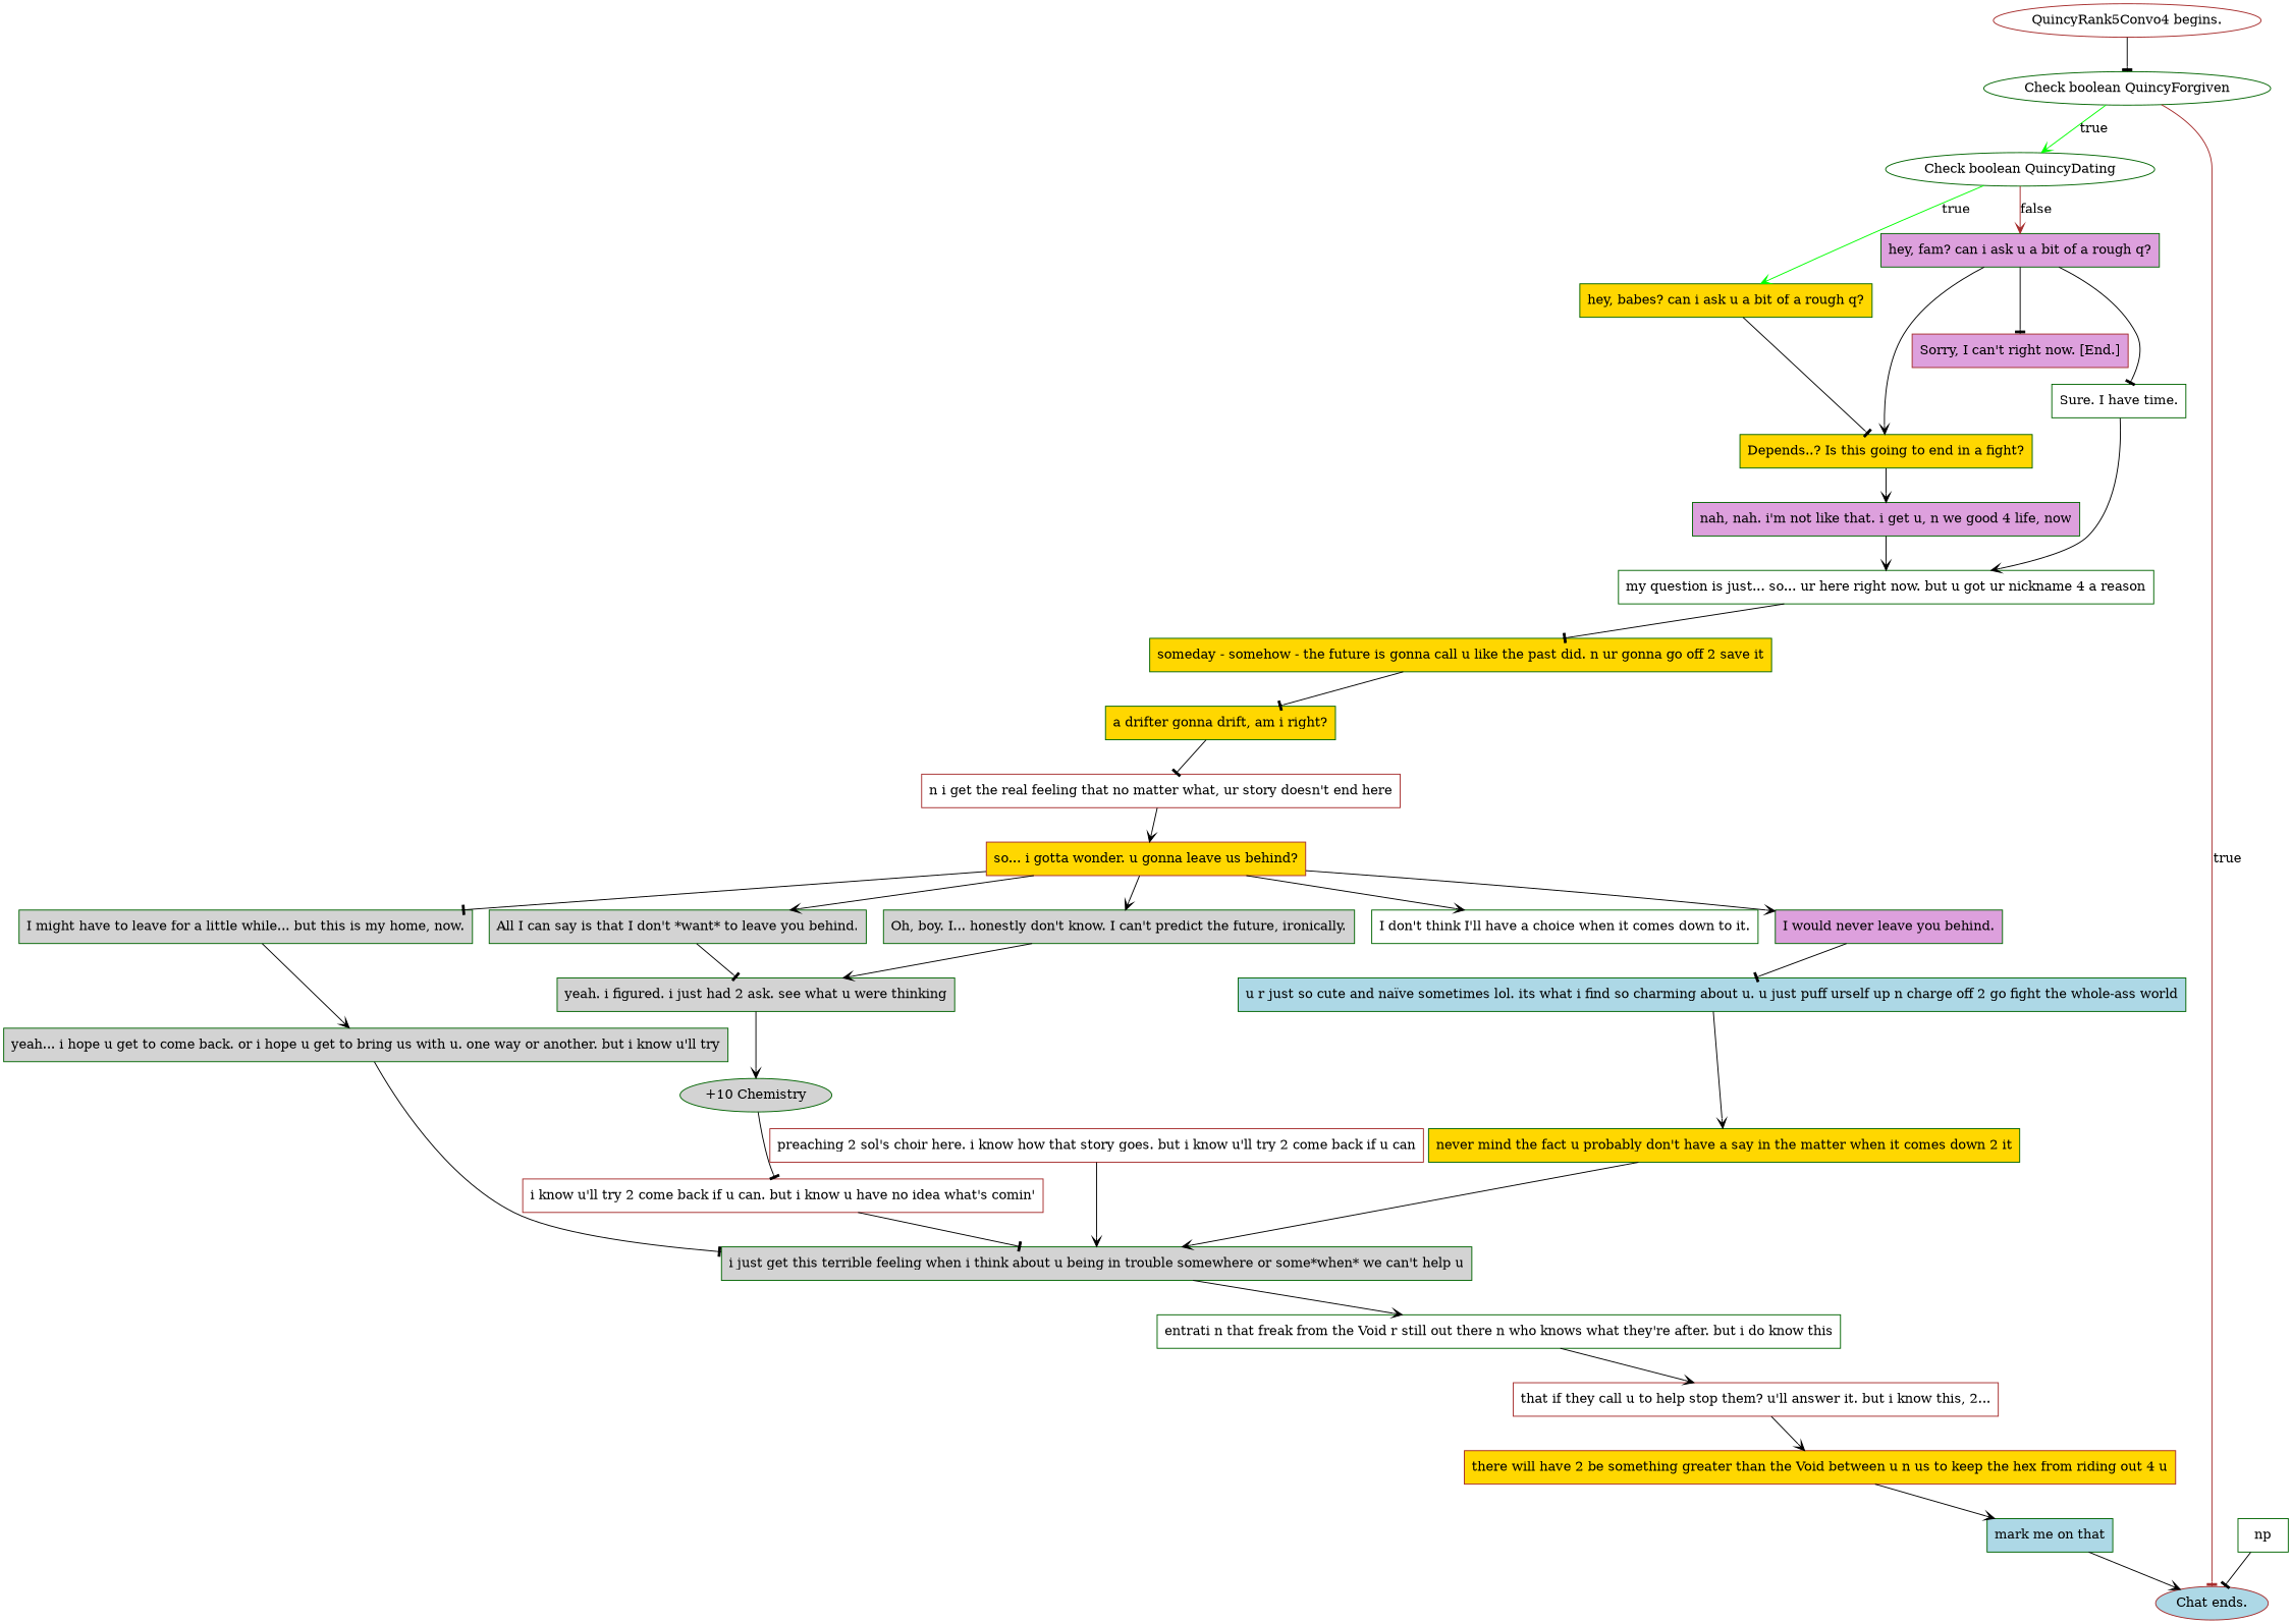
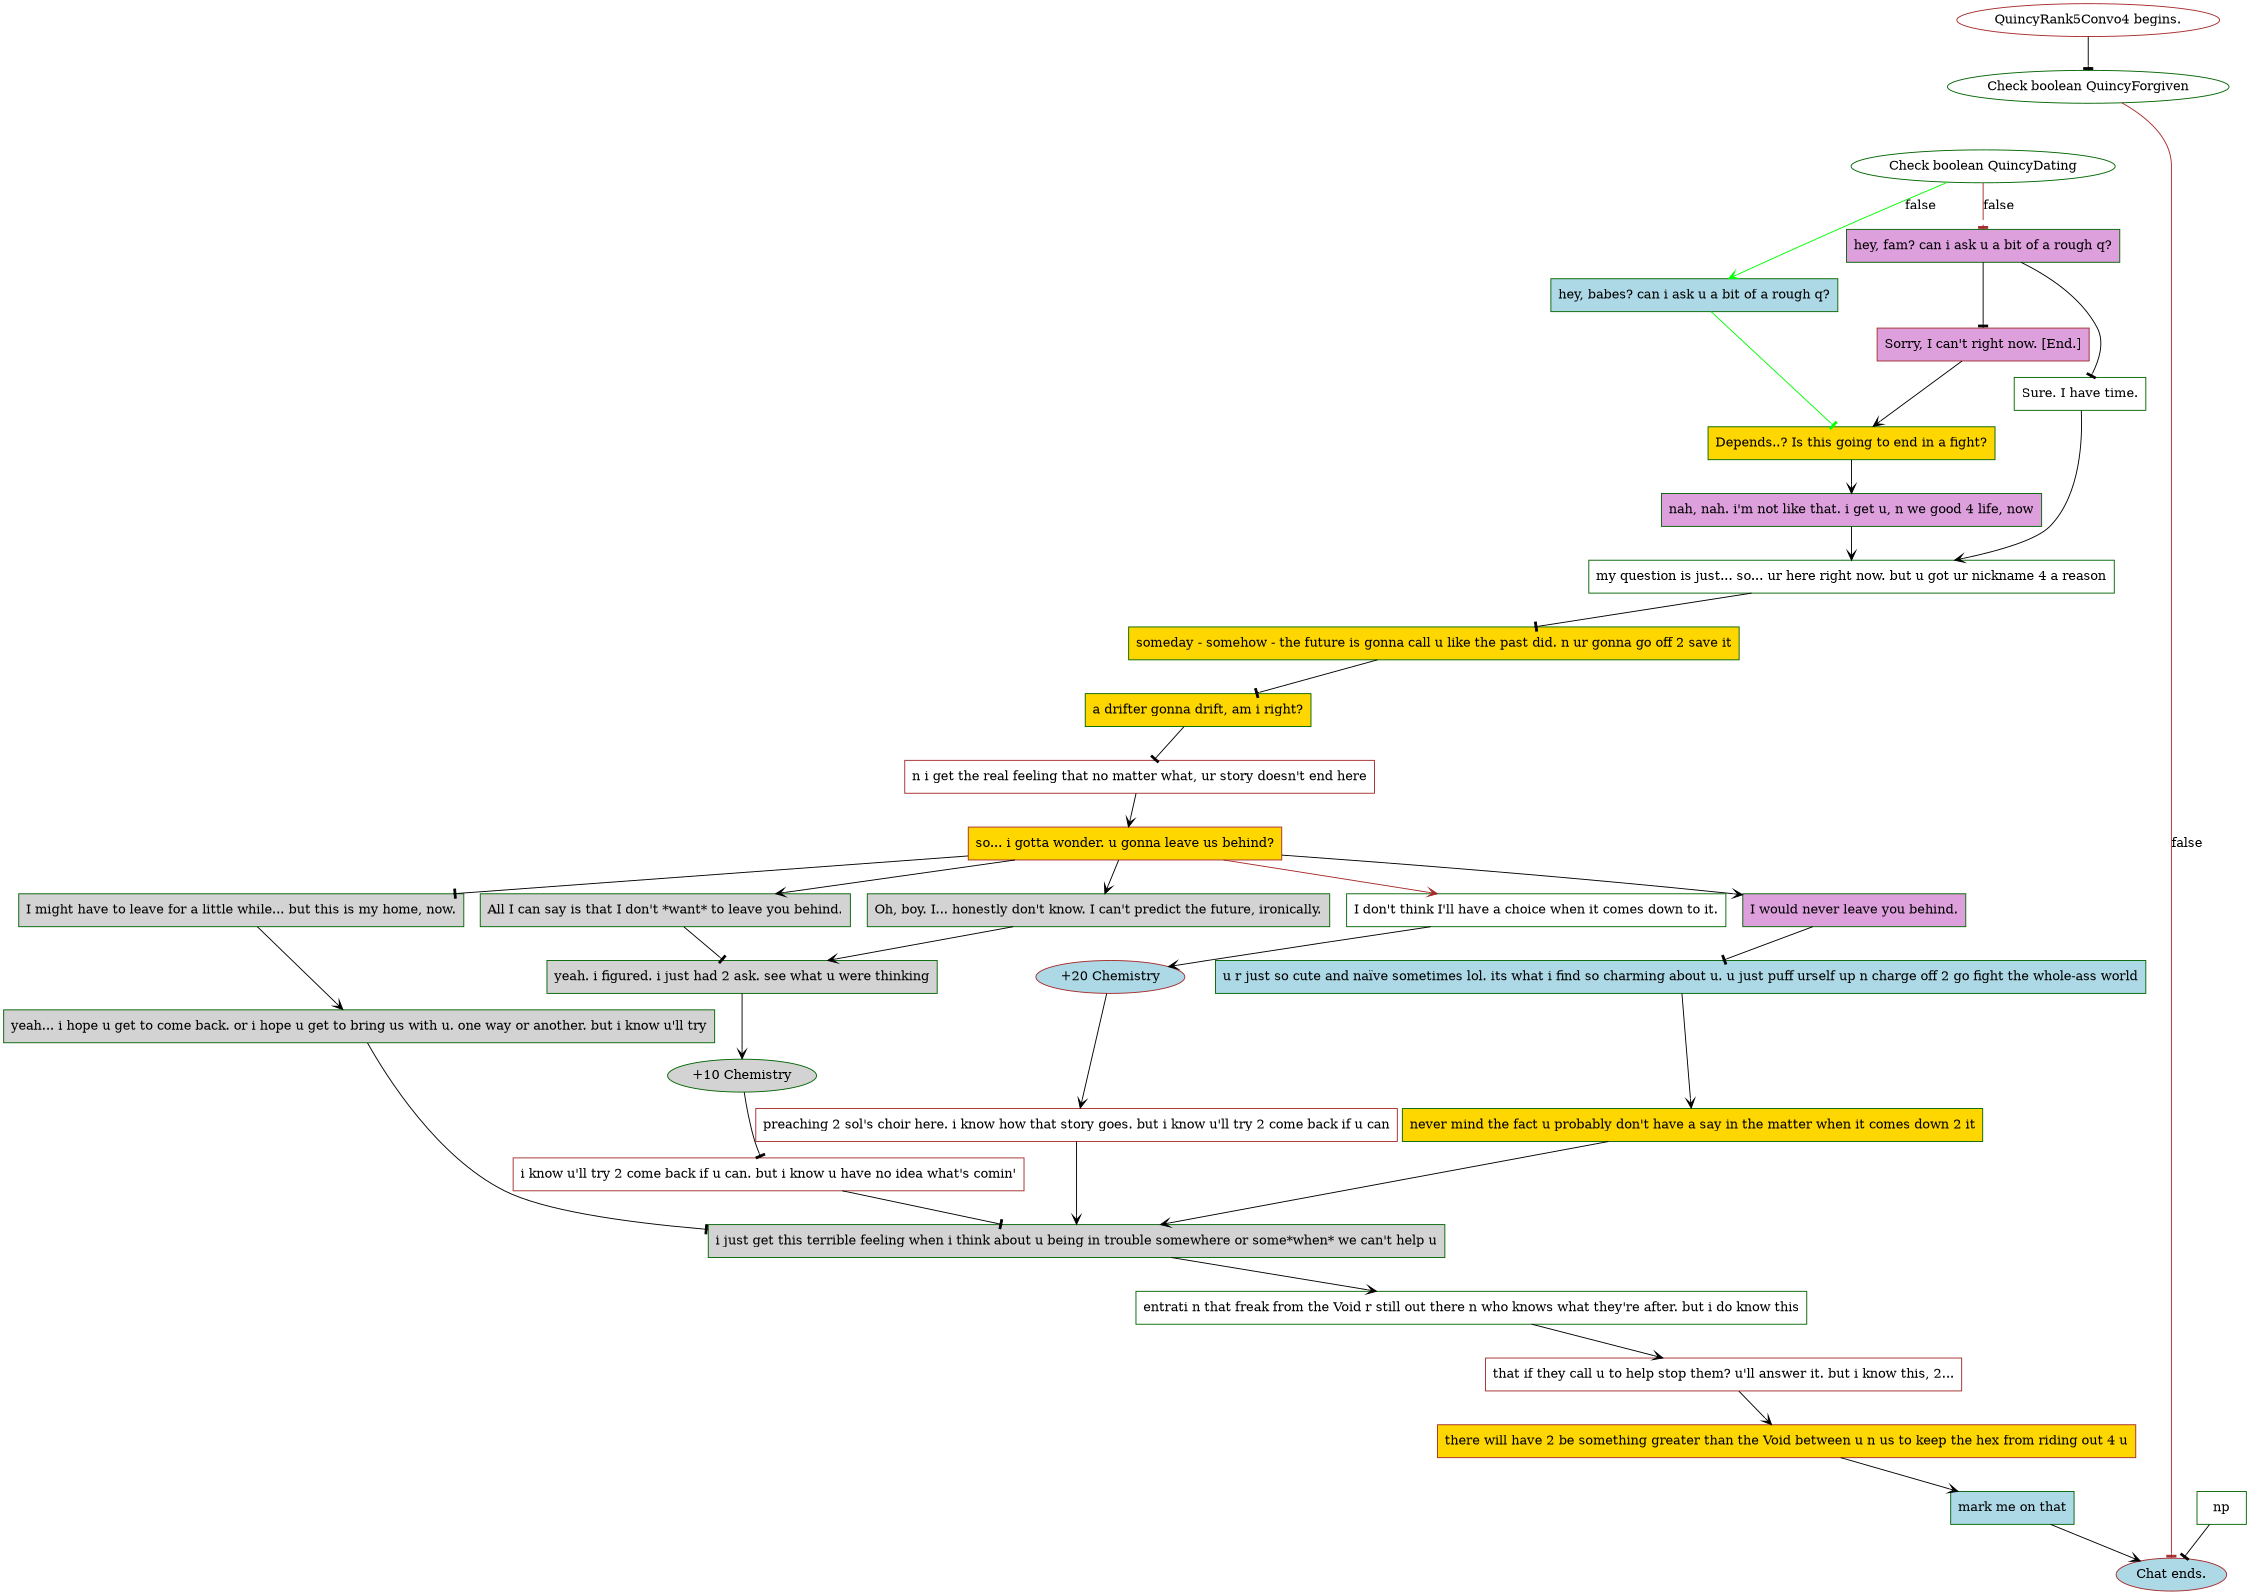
  digraph {
    node [color=darkgreen fillcolor=white style=filled shape=box]
    edge [arrowhead=vee]
    "QuincyRank5Convo4 begins." [color=brown shape=""]
    n2 [label="Check boolean QuincyForgiven" shape=""]
    n3 [label="Check boolean QuincyDating" shape=""]
    "Chat ends." [color=brown fillcolor=lightblue shape=""]
-   n5 [fillcolor=gold label="hey, babes? can i ask u a bit of a rough q?"]
+   n5 [fillcolor=lightblue label="hey, babes? can i ask u a bit of a rough q?"]
    n6 [fillcolor=plum label="hey, fam? can i ask u a bit of a rough q?"]
    n7 [fillcolor=gold label="Depends..? Is this going to end in a fight?"]
    n8 [label="Sure. I have time."]
    n9 [color=brown fillcolor=plum label="Sorry, I can't right now. [End.]"]
    n10 [fillcolor=plum label="nah, nah. i'm not like that. i get u, n we good 4 life, now"]
    n11 [label="my question is just... so... ur here right now. but u got ur nickname 4 a reason"]
    n12 [fillcolor=gold label="someday - somehow - the future is gonna call u like the past did. n ur gonna go off 2 save it"]
    n13 [label=np]
    n14 [fillcolor=gold label="a drifter gonna drift, am i right?"]
    n15 [color=brown label="n i get the real feeling that no matter what, ur story doesn't end here"]
    n16 [color=brown fillcolor=gold label="so... i gotta wonder. u gonna leave us behind?"]
    n17 [fillcolor=lightgrey label="Oh, boy. I... honestly don't know. I can't predict the future, ironically."]
    n18 [fillcolor=lightgrey label="All I can say is that I don't *want* to leave you behind."]
    n19 [fillcolor=plum label="I would never leave you behind."]
    n20 [fillcolor=lightgrey label="I might have to leave for a little while... but this is my home, now."]
    n21 [label="I don't think I'll have a choice when it comes down to it."]
    n22 [fillcolor=lightgrey label="yeah. i figured. i just had 2 ask. see what u were thinking"]
    n23 [fillcolor=lightblue label="u r just so cute and naïve sometimes lol. its what i find so charming about u. u just puff urself up n charge off 2 go fight the whole-ass world"]
    n24 [fillcolor=lightgrey label="yeah... i hope u get to come back. or i hope u get to bring us with u. one way or another. but i know u'll try"]
+   n25 [color=brown fillcolor=lightblue label="+20 Chemistry" shape=""]
    n26 [fillcolor=lightgrey label="+10 Chemistry" shape=""]
    n27 [fillcolor=gold label="never mind the fact u probably don't have a say in the matter when it comes down 2 it"]
    n28 [fillcolor=lightgrey label="i just get this terrible feeling when i think about u being in trouble somewhere or some*when* we can't help u"]
    n29 [color=brown label="preaching 2 sol's choir here. i know how that story goes. but i know u'll try 2 come back if u can"]
    n30 [color=brown label="i know u'll try 2 come back if u can. but i know u have no idea what's comin'"]
    n31 [label="entrati n that freak from the Void r still out there n who knows what they're after. but i do know this"]
    n32 [color=brown label="that if they call u to help stop them? u'll answer it. but i know this, 2..."]
    n33 [color=brown fillcolor=gold label="there will have 2 be something greater than the Void between u n us to keep the hex from riding out 4 u"]
    n34 [fillcolor=lightblue label="mark me on that"]
    "QuincyRank5Convo4 begins." -> n2 [arrowhead=tee]
-   n2 -> n3 [color=green label=true]
-   n2 -> "Chat ends." [arrowhead=tee color=brown label=true]
-   n3 -> n5 [color=green label=true]
-   n3 -> n6 [color=brown label=false]
-   n5 -> n7 [arrowhead=tee]
-   n6 -> n7
+   n2 -> "Chat ends." [arrowhead=tee color=brown label=false]
+   n3 -> n5 [color=green label=false]
+   n3 -> n6 [arrowhead=tee color=brown label=false]
+   n5 -> n7 [arrowhead=tee color=green]
+   n9 -> n7
    n6 -> n8 [arrowhead=tee]
    n6 -> n9 [arrowhead=tee]
    n7 -> n10
    n8 -> n11
    n10 -> n11
    n11 -> n12 [arrowhead=tee]
    n12 -> n14 [arrowhead=tee]
    n13 -> "Chat ends." [arrowhead=tee]
    n14 -> n15 [arrowhead=tee]
    n15 -> n16
    n16 -> n17
    n16 -> n18
    n16 -> n19
    n16 -> n20 [arrowhead=tee]
-   n16 -> n21
+   n16 -> n21 [color=brown]
    n17 -> n22
    n18 -> n22 [arrowhead=tee]
    n19 -> n23 [arrowhead=tee]
    n20 -> n24
+   n21 -> n25
    n22 -> n26
    n23 -> n27
    n24 -> n28 [arrowhead=tee]
+   n25 -> n29
    n26 -> n30 [arrowhead=tee]
    n27 -> n28
    n28 -> n31
    n29 -> n28
    n30 -> n28 [arrowhead=tee]
    n31 -> n32
    n32 -> n33
    n33 -> n34
    n34 -> "Chat ends."
  }
